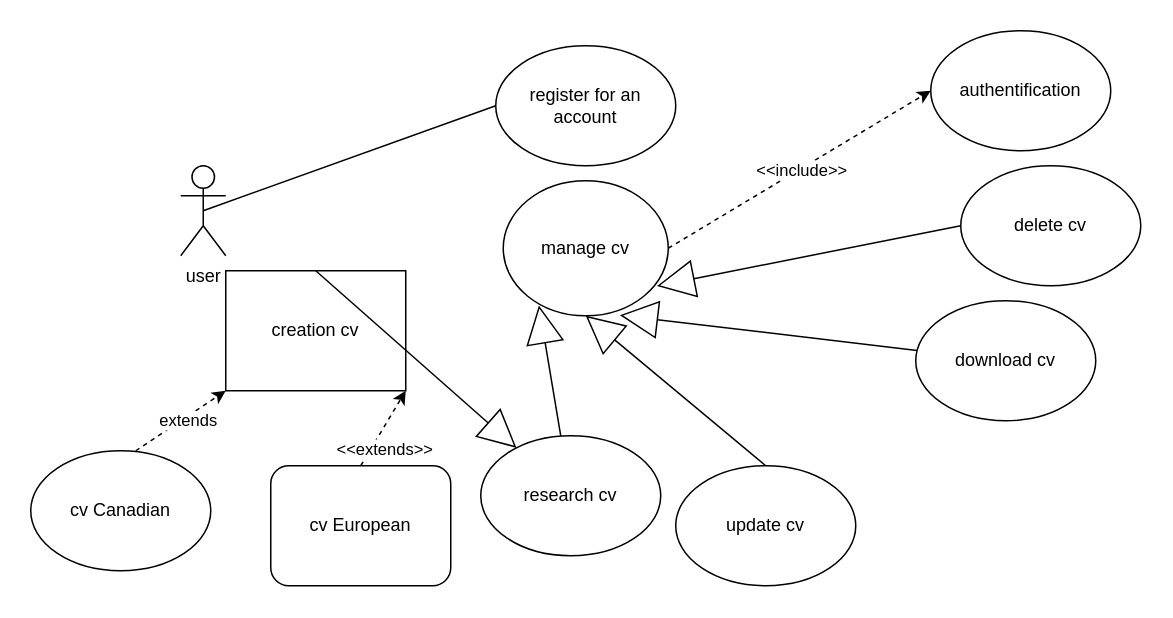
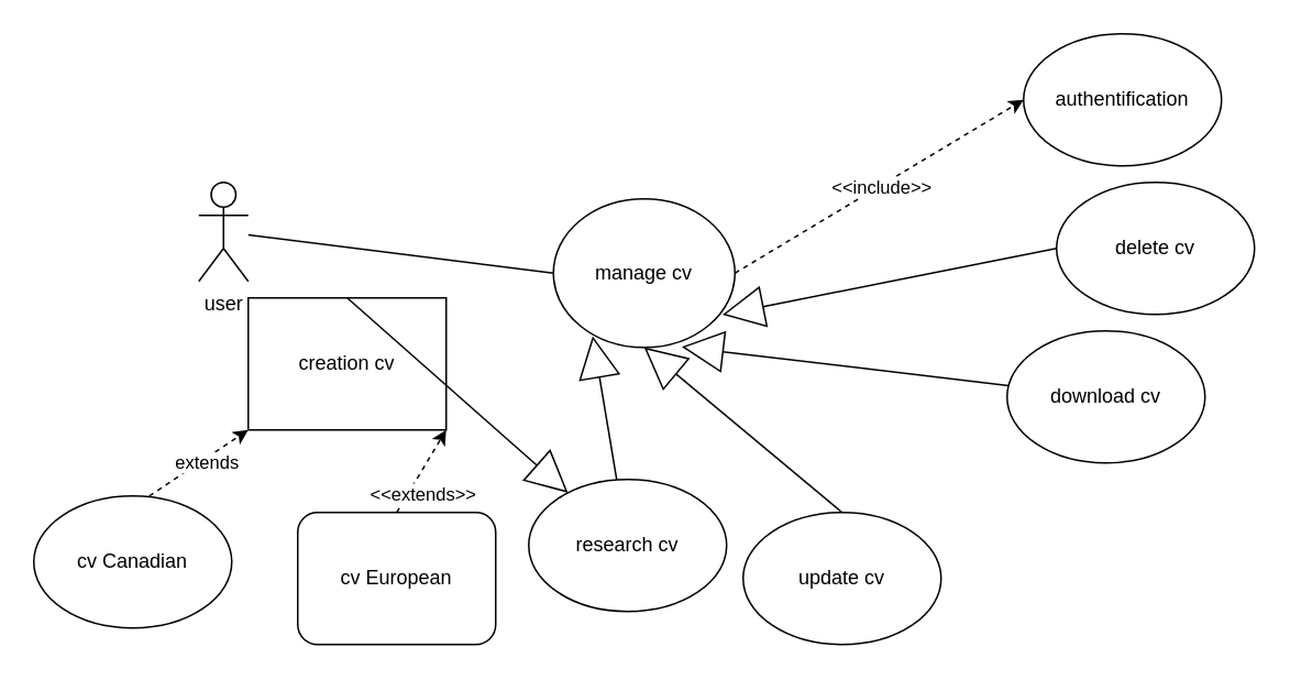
  <mxCell id="0" />
  <mxCell id="1" parent="0" />
- <mxCell id="2" style="rounded=0;orthogonalLoop=1;jettySize=auto;html=1;exitX=0.5;exitY=0.5;exitDx=0;exitDy=0;exitPerimeter=0;endArrow=none;startFill=0;entryX=0;entryY=0.5;entryDx=0;entryDy=0;" edge="1" parent="1" source="4" target="5"><mxGeometry relative="1" as="geometry"><mxPoint x="210" y="110" as="targetPoint" /></mxGeometry></mxCell>
+ <mxCell id="3" style="rounded=0;orthogonalLoop=1;jettySize=auto;html=1;entryX=0;entryY=0.5;entryDx=0;entryDy=0;endArrow=none;startFill=0;" edge="1" parent="1" source="4" target="9"><mxGeometry relative="1" as="geometry" /></mxCell>
  <mxCell id="4" value="user" style="shape=umlActor;verticalLabelPosition=bottom;verticalAlign=top;html=1;outlineConnect=0;" vertex="1" parent="1"><mxGeometry x="120" y="110" width="30" height="60" as="geometry" /></mxCell>
- <mxCell id="5" value="register for an account" style="ellipse;whiteSpace=wrap;html=1;" vertex="1" parent="1"><mxGeometry x="330" y="30" width="120" height="80" as="geometry" /></mxCell>
  <mxCell id="6" value="authentification" style="ellipse;whiteSpace=wrap;html=1;" vertex="1" parent="1"><mxGeometry x="620" y="20" width="120" height="80" as="geometry" /></mxCell>
  <mxCell id="7" style="rounded=0;orthogonalLoop=1;jettySize=auto;html=1;exitX=1;exitY=0.5;exitDx=0;exitDy=0;entryX=0;entryY=0.5;entryDx=0;entryDy=0;endArrow=classic;startFill=0;dashed=1;endFill=1;" edge="1" parent="1" source="9" target="6"><mxGeometry relative="1" as="geometry" /></mxCell>
  <mxCell id="8" value="&amp;lt;&amp;lt;include&amp;gt;&amp;gt;" style="edgeLabel;html=1;align=center;verticalAlign=middle;resizable=0;points=[];" vertex="1" connectable="0" parent="7"><mxGeometry x="0.024" y="-1" relative="1" as="geometry"><mxPoint x="-1" as="offset" /></mxGeometry></mxCell>
  <mxCell id="9" value="manage cv" style="ellipse;whiteSpace=wrap;html=1;" vertex="1" parent="1"><mxGeometry x="335" y="120" width="110" height="90" as="geometry" /></mxCell>
  <mxCell id="10" style="rounded=0;orthogonalLoop=1;jettySize=auto;html=1;exitX=0.5;exitY=0;exitDx=0;exitDy=0;entryX=1;entryY=1;entryDx=0;entryDy=0;dashed=1;" edge="1" parent="1" source="15" target="12"><mxGeometry relative="1" as="geometry" /></mxCell>
  <mxCell id="11" value="&amp;lt;&amp;lt;extends&amp;gt;&amp;gt;" style="edgeLabel;html=1;align=center;verticalAlign=middle;resizable=0;points=[];" vertex="1" connectable="0" parent="10"><mxGeometry x="-0.156" y="1" relative="1" as="geometry"><mxPoint x="3" y="10" as="offset" /></mxGeometry></mxCell>
  <mxCell id="12" value="creation cv" style="whiteSpace=wrap;html=1;rounded=0;" vertex="1" parent="1"><mxGeometry x="150" y="180" width="120" height="80" as="geometry" /></mxCell>
  <mxCell id="13" style="rounded=0;orthogonalLoop=1;jettySize=auto;html=1;exitX=0.5;exitY=0;exitDx=0;exitDy=0;endArrow=block;endFill=0;endSize=23;" edge="1" parent="1" source="12" target="18"><mxGeometry relative="1" as="geometry" /></mxCell>
  <mxCell id="14" value="cv Canadian" style="ellipse;whiteSpace=wrap;html=1;" vertex="1" parent="1"><mxGeometry y="300" width="120" height="80" as="geometry" x="20" /></mxCell>
  <mxCell id="15" value="cv European" style="whiteSpace=wrap;html=1;rounded=1;" vertex="1" parent="1"><mxGeometry x="180" y="310" width="120" height="80" as="geometry" /></mxCell>
  <mxCell id="16" style="rounded=0;orthogonalLoop=1;jettySize=auto;html=1;exitX=0.583;exitY=0;exitDx=0;exitDy=0;entryX=0;entryY=1;entryDx=0;entryDy=0;dashed=1;exitPerimeter=0;" edge="1" parent="1" source="14" target="12"><mxGeometry relative="1" as="geometry" /></mxCell>
  <mxCell id="17" value="extends" style="edgeLabel;html=1;align=center;verticalAlign=middle;resizable=0;points=[];" vertex="1" connectable="0" parent="16"><mxGeometry x="0.101" y="-2" relative="1" as="geometry"><mxPoint as="offset" /></mxGeometry></mxCell>
  <mxCell id="18" value="research cv" style="ellipse;whiteSpace=wrap;html=1;" vertex="1" parent="1"><mxGeometry x="320" y="290" width="120" height="80" as="geometry" /></mxCell>
  <mxCell id="19" style="rounded=0;orthogonalLoop=1;jettySize=auto;html=1;exitX=0.5;exitY=0;exitDx=0;exitDy=0;endArrow=block;endFill=0;entryX=0.5;entryY=1;entryDx=0;entryDy=0;endSize=23;" edge="1" parent="1" source="20" target="9"><mxGeometry relative="1" as="geometry"><mxPoint x="420" y="230" as="targetPoint" /></mxGeometry></mxCell>
  <mxCell id="20" value="update cv" style="ellipse;whiteSpace=wrap;html=1;" vertex="1" parent="1"><mxGeometry x="450" y="310" width="120" height="80" as="geometry" /></mxCell>
  <mxCell id="21" value="download cv" style="ellipse;whiteSpace=wrap;html=1;" vertex="1" parent="1"><mxGeometry x="610" y="200" width="120" height="80" as="geometry" /></mxCell>
  <mxCell id="22" value="delete cv" style="ellipse;whiteSpace=wrap;html=1;" vertex="1" parent="1"><mxGeometry x="640" y="110" width="120" height="80" as="geometry" /></mxCell>
  <mxCell id="23" style="rounded=0;orthogonalLoop=1;jettySize=auto;html=1;exitX=0;exitY=0.5;exitDx=0;exitDy=0;entryX=0.931;entryY=0.78;entryDx=0;entryDy=0;entryPerimeter=0;endArrow=block;endFill=0;endSize=23;" edge="1" parent="1" source="22" target="9"><mxGeometry relative="1" as="geometry" /></mxCell>
  <mxCell id="24" style="rounded=0;orthogonalLoop=1;jettySize=auto;html=1;entryX=0.707;entryY=0.996;entryDx=0;entryDy=0;entryPerimeter=0;endArrow=block;endFill=0;endSize=23;" edge="1" parent="1" source="21" target="9"><mxGeometry relative="1" as="geometry" /></mxCell>
  <mxCell id="25" style="rounded=0;orthogonalLoop=1;jettySize=auto;html=1;entryX=0.216;entryY=0.924;entryDx=0;entryDy=0;entryPerimeter=0;endArrow=block;endFill=0;endSize=23;" edge="1" parent="1" source="18" target="9"><mxGeometry relative="1" as="geometry" /></mxCell>
